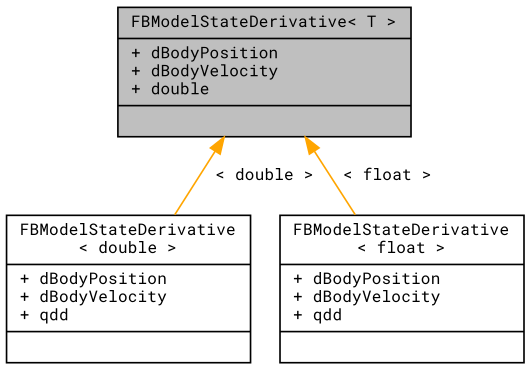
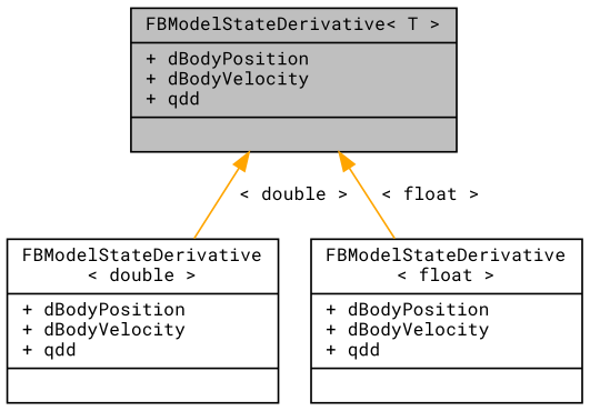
  digraph {
    fontname="Roboto Mono"
    node [color=black fillcolor=white fontname="Roboto Mono" fontsize=10 shape=record style=filled]
    edge [color=orange dir=back fontname="Roboto Mono" fontsize=10 labelfontname=FreeSans labelfontsize=10 style=solid]
-   n1 [fillcolor=grey75 fontcolor=black height=0.2 label="{FBModelStateDerivative\< T \>\n|+ dBodyPosition\l+ dBodyVelocity\l+ double\l|}" width=0.4]
+   n1 [fillcolor=grey75 fontcolor=black height=0.2 label="{FBModelStateDerivative\< T \>\n|+ dBodyPosition\l+ dBodyVelocity\l+ qdd\l|}" width=0.4]
    n2 [height=0.2 label="{FBModelStateDerivative\l\< double \>\n|+ dBodyPosition\l+ dBodyVelocity\l+ qdd\l|}" width=0.4]
    n3 [height=0.2 label="{FBModelStateDerivative\l\< float \>\n|+ dBodyPosition\l+ dBodyVelocity\l+ qdd\l|}" width=0.4]
    n1 -> n2 [label=" \< double \>"]
    n1 -> n3 [label=" \< float \>"]
  }
